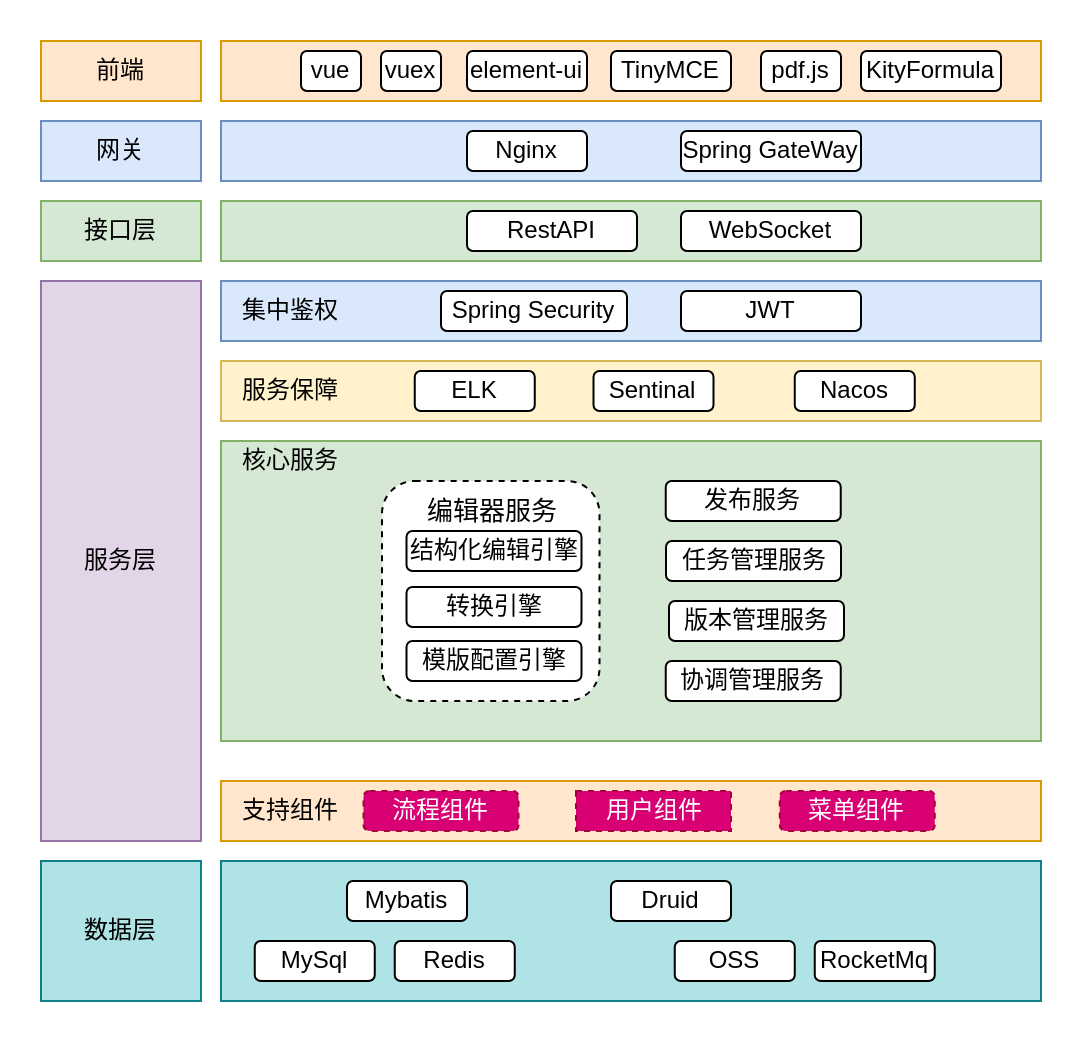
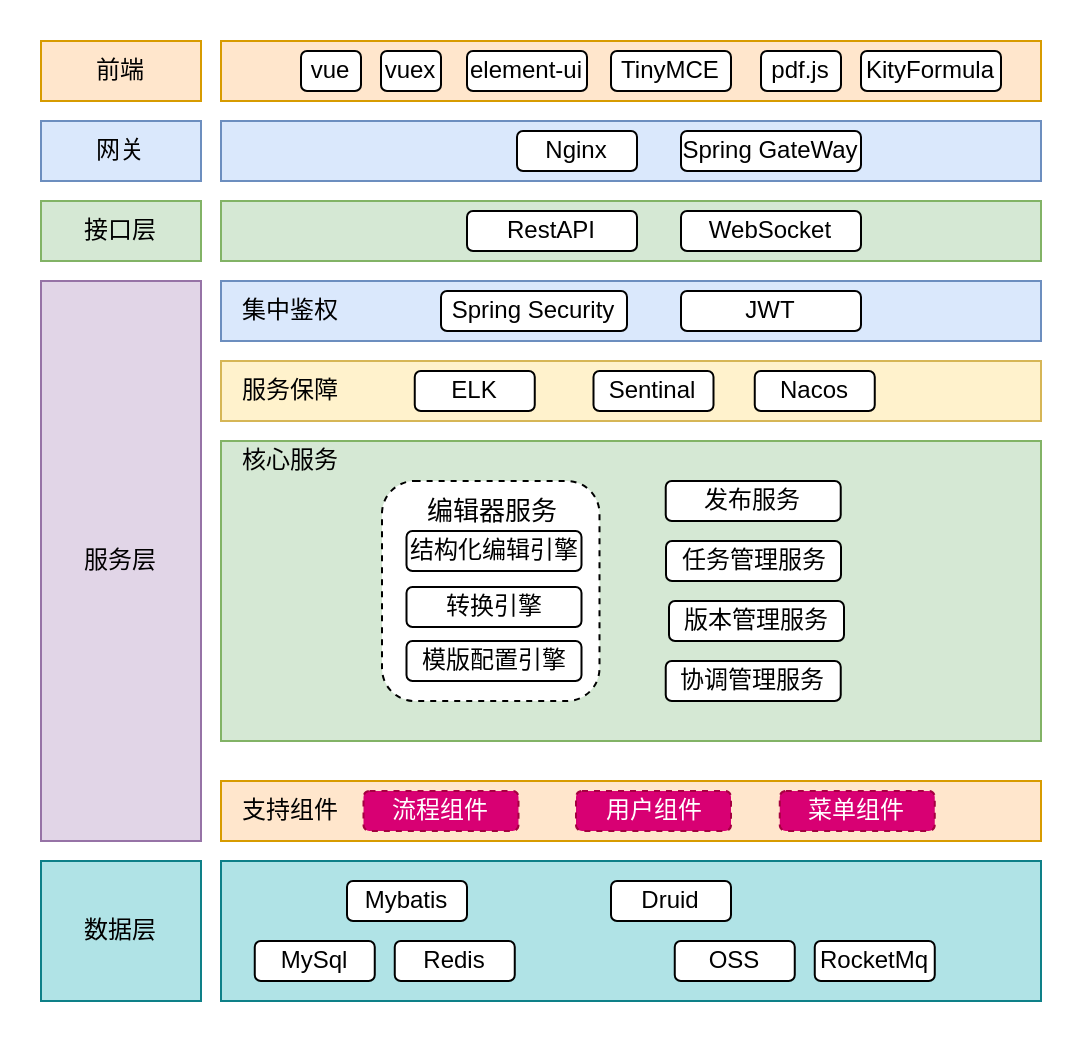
  <mxCell id="0" />
  <mxCell id="1" parent="0" />
  <mxCell id="2" value="" style="rounded=0;whiteSpace=wrap;html=1;fillColor=#d5e8d4;strokeColor=#82b366;" vertex="1" parent="1"><mxGeometry x="110" y="220" width="410" height="150" as="geometry" /></mxCell>
  <mxCell id="3" value="前端" style="rounded=0;whiteSpace=wrap;html=1;fillColor=#ffe6cc;strokeColor=#d79b00;" vertex="1" parent="1"><mxGeometry x="20" y="20" width="80" height="30" as="geometry" /></mxCell>
  <mxCell id="4" value="" style="rounded=0;whiteSpace=wrap;html=1;fillColor=#ffe6cc;strokeColor=#d79b00;" vertex="1" parent="1"><mxGeometry x="110" y="20" width="410" height="30" as="geometry" /></mxCell>
  <mxCell id="5" value="vue" style="rounded=1;whiteSpace=wrap;html=1;" vertex="1" parent="1"><mxGeometry x="150" y="25" width="30" height="20" as="geometry" /></mxCell>
  <mxCell id="6" value="vuex" style="rounded=1;whiteSpace=wrap;html=1;" vertex="1" parent="1"><mxGeometry x="190" y="25" width="30" height="20" as="geometry" /></mxCell>
  <mxCell id="7" value="element-ui" style="rounded=1;whiteSpace=wrap;html=1;" vertex="1" parent="1"><mxGeometry x="233" y="25" width="60" height="20" as="geometry" /></mxCell>
  <mxCell id="8" value="TinyMCE" style="rounded=1;whiteSpace=wrap;html=1;" vertex="1" parent="1"><mxGeometry x="305" y="25" width="60" height="20" as="geometry" /></mxCell>
  <mxCell id="9" value="pdf.js" style="rounded=1;whiteSpace=wrap;html=1;" vertex="1" parent="1"><mxGeometry x="380" y="25" width="40" height="20" as="geometry" /></mxCell>
  <mxCell id="10" value="KityFormula" style="rounded=1;whiteSpace=wrap;html=1;" vertex="1" parent="1"><mxGeometry x="430" y="25" width="70" height="20" as="geometry" /></mxCell>
  <mxCell id="11" value="网关" style="rounded=0;whiteSpace=wrap;html=1;fillColor=#dae8fc;strokeColor=#6c8ebf;" vertex="1" parent="1"><mxGeometry x="20" y="60" width="80" height="30" as="geometry" /></mxCell>
  <mxCell id="12" value="" style="rounded=0;whiteSpace=wrap;html=1;fillColor=#dae8fc;strokeColor=#6c8ebf;" vertex="1" parent="1"><mxGeometry x="110" y="60" width="410" height="30" as="geometry" /></mxCell>
- <mxCell id="13" value="Nginx" style="rounded=1;whiteSpace=wrap;html=1;" vertex="1" parent="1"><mxGeometry x="233" y="65" width="60" height="20" as="geometry" /></mxCell>
+ <mxCell id="13" value="Nginx" style="rounded=1;whiteSpace=wrap;html=1;" vertex="1" parent="1"><mxGeometry x="258" y="65" width="60" height="20" as="geometry" /></mxCell>
  <mxCell id="14" value="Spring GateWay" style="rounded=1;whiteSpace=wrap;html=1;" vertex="1" parent="1"><mxGeometry x="340" y="65" width="90" height="20" as="geometry" /></mxCell>
  <mxCell id="15" value="接口层" style="rounded=0;whiteSpace=wrap;html=1;fillColor=#d5e8d4;strokeColor=#82b366;" vertex="1" parent="1"><mxGeometry x="20" y="100" width="80" height="30" as="geometry" /></mxCell>
  <mxCell id="16" value="" style="rounded=0;whiteSpace=wrap;html=1;fillColor=#d5e8d4;strokeColor=#82b366;" vertex="1" parent="1"><mxGeometry x="110" y="100" width="410" height="30" as="geometry" /></mxCell>
  <mxCell id="17" value="RestAPI" style="rounded=1;whiteSpace=wrap;html=1;" vertex="1" parent="1"><mxGeometry x="233" y="105" width="85" height="20" as="geometry" /></mxCell>
  <mxCell id="18" value="WebSocket" style="rounded=1;whiteSpace=wrap;html=1;" vertex="1" parent="1"><mxGeometry x="340" y="105" width="90" height="20" as="geometry" /></mxCell>
  <mxCell id="19" value="服务层" style="rounded=0;whiteSpace=wrap;html=1;fillColor=#e1d5e7;strokeColor=#9673a6;" vertex="1" parent="1"><mxGeometry x="20" y="140" width="80" height="280" as="geometry" /></mxCell>
  <mxCell id="20" value="" style="rounded=0;whiteSpace=wrap;html=1;fillColor=#dae8fc;strokeColor=#6c8ebf;" vertex="1" parent="1"><mxGeometry x="110" y="140" width="410" height="30" as="geometry" /></mxCell>
  <mxCell id="21" value="Spring Security" style="rounded=1;whiteSpace=wrap;html=1;" vertex="1" parent="1"><mxGeometry x="220" y="145" width="93" height="20" as="geometry" /></mxCell>
  <mxCell id="22" value="JWT" style="rounded=1;whiteSpace=wrap;html=1;" vertex="1" parent="1"><mxGeometry x="340" y="145" width="90" height="20" as="geometry" /></mxCell>
  <mxCell id="23" value="集中鉴权" style="text;html=1;strokeColor=none;fillColor=none;align=center;verticalAlign=middle;whiteSpace=wrap;rounded=0;" vertex="1" parent="1"><mxGeometry x="120" y="145" width="50" height="20" as="geometry" /></mxCell>
  <mxCell id="24" value="" style="rounded=0;whiteSpace=wrap;html=1;fillColor=#fff2cc;strokeColor=#d6b656;" vertex="1" parent="1"><mxGeometry x="110" y="180" width="410" height="30" as="geometry" /></mxCell>
  <mxCell id="25" value="服务保障" style="text;html=1;strokeColor=none;fillColor=none;align=center;verticalAlign=middle;whiteSpace=wrap;rounded=0;" vertex="1" parent="1"><mxGeometry x="120" y="185" width="50" height="20" as="geometry" /></mxCell>
  <mxCell id="26" value="ELK" style="rounded=1;whiteSpace=wrap;html=1;" vertex="1" parent="1"><mxGeometry x="206.88" y="185" width="60" height="20" as="geometry" /></mxCell>
  <mxCell id="27" value="Sentinal" style="rounded=1;whiteSpace=wrap;html=1;" vertex="1" parent="1"><mxGeometry x="296.25" y="185" width="60" height="20" as="geometry" /></mxCell>
- <mxCell id="28" value="Nacos" style="rounded=1;whiteSpace=wrap;html=1;" vertex="1" parent="1"><mxGeometry x="396.88" y="185" width="60" height="20" as="geometry" /></mxCell>
+ <mxCell id="28" value="Nacos" style="rounded=1;whiteSpace=wrap;html=1;" vertex="1" parent="1"><mxGeometry x="376.88" y="185" width="60" height="20" as="geometry" /></mxCell>
  <mxCell id="29" value="核心服务" style="text;html=1;strokeColor=none;fillColor=none;align=center;verticalAlign=middle;whiteSpace=wrap;rounded=0;" vertex="1" parent="1"><mxGeometry x="115" y="220" width="60" height="20" as="geometry" /></mxCell>
  <mxCell id="30" value="" style="rounded=0;whiteSpace=wrap;html=1;fillColor=#ffe6cc;strokeColor=#d79b00;" vertex="1" parent="1"><mxGeometry x="110" y="390" width="410" height="30" as="geometry" /></mxCell>
  <mxCell id="31" value="支持组件" style="text;html=1;strokeColor=none;fillColor=none;align=center;verticalAlign=middle;whiteSpace=wrap;rounded=0;" vertex="1" parent="1"><mxGeometry x="120" y="395" width="50" height="20" as="geometry" /></mxCell>
  <mxCell id="32" value="" style="rounded=0;whiteSpace=wrap;html=1;fillColor=#b0e3e6;strokeColor=#0e8088;" vertex="1" parent="1"><mxGeometry x="110" y="430" width="410" height="70" as="geometry" /></mxCell>
  <mxCell id="33" value="数据层" style="rounded=0;whiteSpace=wrap;html=1;fillColor=#b0e3e6;strokeColor=#0e8088;" vertex="1" parent="1"><mxGeometry x="20" y="430" width="80" height="70" as="geometry" /></mxCell>
  <mxCell id="34" value="MySql" style="rounded=1;whiteSpace=wrap;html=1;" vertex="1" parent="1"><mxGeometry x="126.88" y="470" width="60" height="20" as="geometry" /></mxCell>
  <mxCell id="35" value="Redis" style="rounded=1;whiteSpace=wrap;html=1;" vertex="1" parent="1"><mxGeometry x="196.88" y="470" width="60" height="20" as="geometry" /></mxCell>
  <mxCell id="36" value="OSS" style="rounded=1;whiteSpace=wrap;html=1;" vertex="1" parent="1"><mxGeometry x="336.88" y="470" width="60" height="20" as="geometry" /></mxCell>
  <mxCell id="37" value="RocketMq" style="rounded=1;whiteSpace=wrap;html=1;" vertex="1" parent="1"><mxGeometry x="406.88" y="470" width="60" height="20" as="geometry" /></mxCell>
  <mxCell id="38" value="流程组件" style="rounded=1;whiteSpace=wrap;html=1;fillColor=#d80073;strokeColor=#A50040;fontColor=#ffffff;dashed=1;" vertex="1" parent="1"><mxGeometry x="181.25" y="395" width="77.5" height="20" as="geometry" /></mxCell>
- <mxCell id="39" value="用户组件" style="whiteSpace=wrap;html=1;fillColor=#d80073;strokeColor=#A50040;fontColor=#ffffff;dashed=1;rounded=0;" vertex="1" parent="1"><mxGeometry x="287.5" y="395" width="77.5" height="20" as="geometry" /></mxCell>
+ <mxCell id="39" value="用户组件" style="rounded=1;whiteSpace=wrap;html=1;fillColor=#d80073;strokeColor=#A50040;fontColor=#ffffff;dashed=1;" vertex="1" parent="1"><mxGeometry x="287.5" y="395" width="77.5" height="20" as="geometry" /></mxCell>
  <mxCell id="40" value="" style="rounded=1;whiteSpace=wrap;html=1;dashed=1;" vertex="1" parent="1"><mxGeometry x="190.5" y="240" width="108.75" height="110" as="geometry" /></mxCell>
  <mxCell id="41" value="Mybatis" style="rounded=1;whiteSpace=wrap;html=1;" vertex="1" parent="1"><mxGeometry x="173" y="440" width="60" height="20" as="geometry" /></mxCell>
  <mxCell id="42" value="Druid" style="rounded=1;whiteSpace=wrap;html=1;" vertex="1" parent="1"><mxGeometry x="305" y="440" width="60" height="20" as="geometry" /></mxCell>
  <mxCell id="43" value="菜单组件" style="rounded=1;whiteSpace=wrap;html=1;fillColor=#d80073;strokeColor=#A50040;fontColor=#ffffff;dashed=1;" vertex="1" parent="1"><mxGeometry x="389.38" y="395" width="77.5" height="20" as="geometry" /></mxCell>
  <mxCell id="44" value="结构化编辑引擎" style="rounded=1;whiteSpace=wrap;html=1;" vertex="1" parent="1"><mxGeometry x="202.75" y="265" width="87.5" height="20" as="geometry" /></mxCell>
  <mxCell id="45" value="编辑器服务" style="text;html=1;strokeColor=none;fillColor=none;align=center;verticalAlign=middle;whiteSpace=wrap;rounded=0;fontSize=13;" vertex="1" parent="1"><mxGeometry x="203.62" y="240" width="83.76" height="30" as="geometry" /></mxCell>
  <mxCell id="46" value="转换引擎" style="rounded=1;whiteSpace=wrap;html=1;" vertex="1" parent="1"><mxGeometry x="202.75" y="293" width="87.5" height="20" as="geometry" /></mxCell>
  <mxCell id="47" value="模版配置引擎" style="rounded=1;whiteSpace=wrap;html=1;" vertex="1" parent="1"><mxGeometry x="202.75" y="320" width="87.5" height="20" as="geometry" /></mxCell>
  <mxCell id="48" value="发布服务" style="rounded=1;whiteSpace=wrap;html=1;" vertex="1" parent="1"><mxGeometry x="332.37" y="240" width="87.5" height="20" as="geometry" /></mxCell>
  <mxCell id="49" value="版本管理服务" style="rounded=1;whiteSpace=wrap;html=1;" vertex="1" parent="1"><mxGeometry x="334" y="300" width="87.5" height="20" as="geometry" /></mxCell>
  <mxCell id="50" value="任务管理服务" style="rounded=1;whiteSpace=wrap;html=1;" vertex="1" parent="1"><mxGeometry x="332.5" y="270" width="87.5" height="20" as="geometry" /></mxCell>
  <mxCell id="51" value="协调管理服务" style="rounded=1;whiteSpace=wrap;html=1;" vertex="1" parent="1"><mxGeometry x="332.37" y="330" width="87.5" height="20" as="geometry" /></mxCell>
